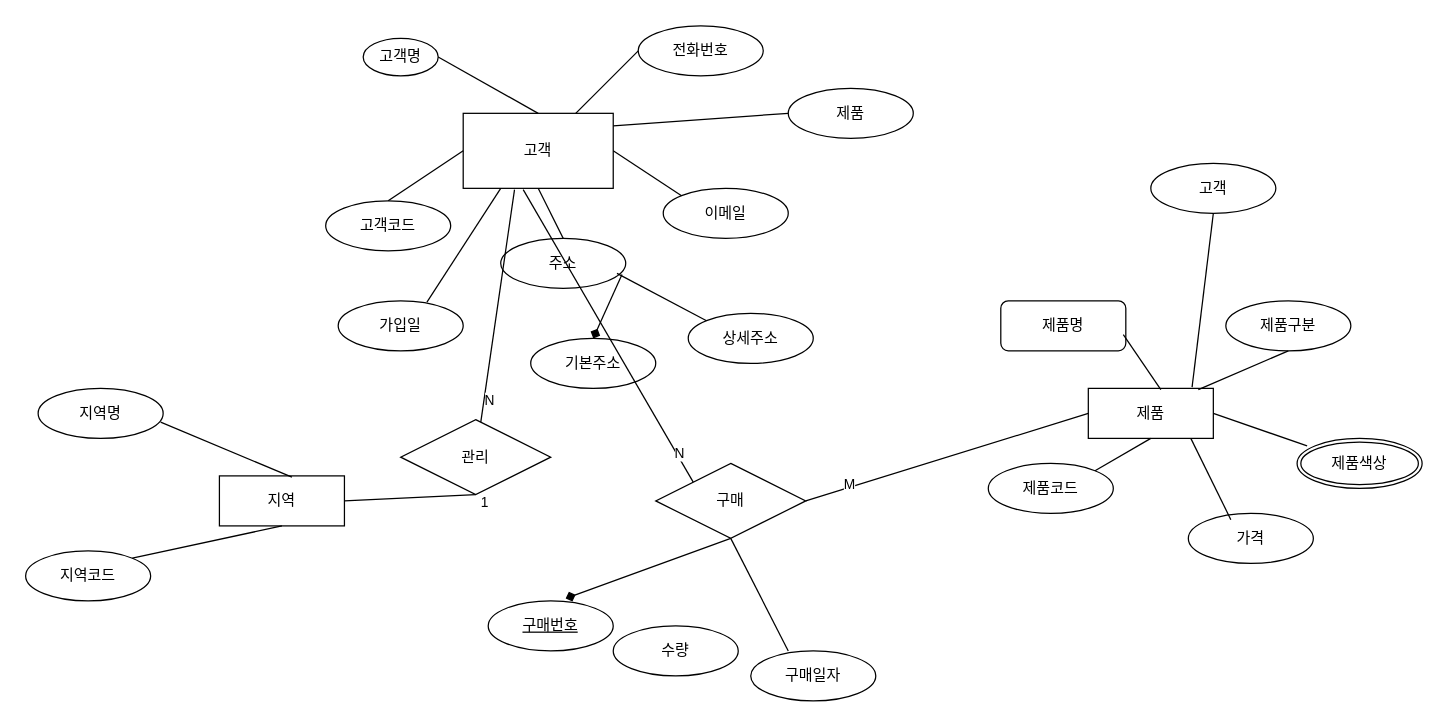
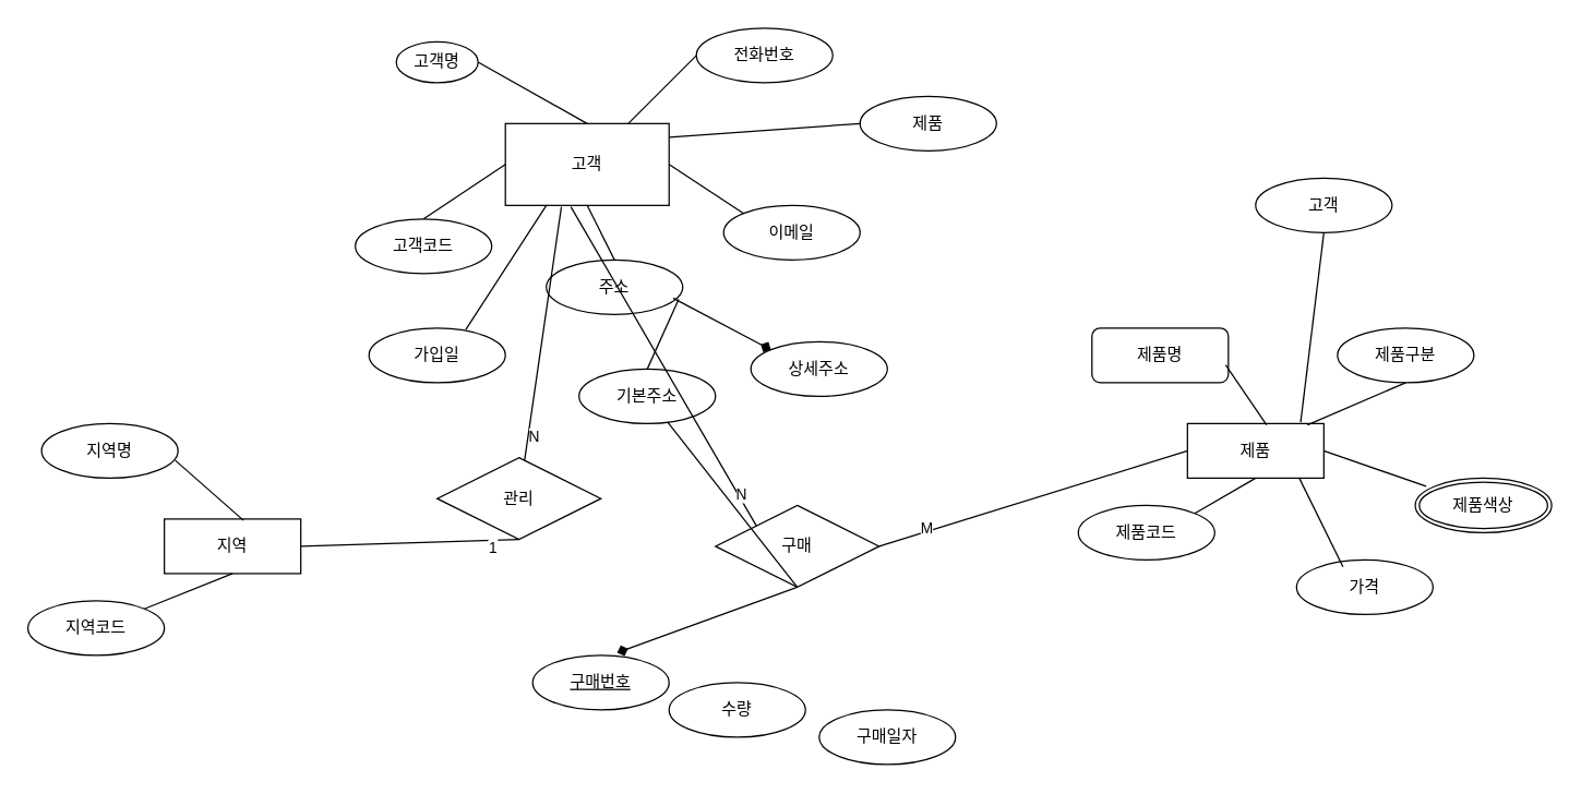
  <mxCell id="0" />
  <mxCell id="1" parent="0" />
  <mxCell id="2" value="고객" style="whiteSpace=wrap;html=1;align=center;" vertex="1" parent="1"><mxGeometry x="370" y="90" width="120" height="60" as="geometry" /></mxCell>
  <mxCell id="3" value="고객명" style="ellipse;whiteSpace=wrap;html=1;align=center;" vertex="1" parent="1"><mxGeometry x="290" y="30" width="60" height="30" as="geometry" /></mxCell>
  <mxCell id="4" value="" style="endArrow=none;html=1;rounded=0;entryX=0.5;entryY=0;entryDx=0;entryDy=0;exitX=1;exitY=0.5;exitDx=0;exitDy=0;" edge="1" parent="1" source="3" target="2"><mxGeometry relative="1" as="geometry"><mxPoint x="340" y="130" as="sourcePoint" /><mxPoint x="500" y="130" as="targetPoint" /></mxGeometry></mxCell>
  <mxCell id="5" value="전화번호" style="ellipse;whiteSpace=wrap;html=1;align=center;" vertex="1" parent="1"><mxGeometry x="510" y="20" width="100" height="40" as="geometry" /></mxCell>
  <mxCell id="6" value="" style="endArrow=none;html=1;rounded=0;entryX=0;entryY=0.5;entryDx=0;entryDy=0;exitX=0.75;exitY=0;exitDx=0;exitDy=0;" edge="1" parent="1" source="2" target="5"><mxGeometry relative="1" as="geometry"><mxPoint x="400" y="60" as="sourcePoint" /><mxPoint x="440" y="100" as="targetPoint" /></mxGeometry></mxCell>
  <mxCell id="7" value="고객코드" style="ellipse;whiteSpace=wrap;html=1;align=center;" vertex="1" parent="1"><mxGeometry x="260" y="160" width="100" height="40" as="geometry" /></mxCell>
  <mxCell id="8" value="이메일" style="ellipse;whiteSpace=wrap;html=1;align=center;" vertex="1" parent="1"><mxGeometry x="530" y="150" width="100" height="40" as="geometry" /></mxCell>
  <mxCell id="9" value="주소" style="ellipse;whiteSpace=wrap;html=1;align=center;" vertex="1" parent="1"><mxGeometry x="400" y="190" width="100" height="40" as="geometry" /></mxCell>
  <mxCell id="10" value="" style="endArrow=none;html=1;rounded=0;entryX=0;entryY=0;entryDx=0;entryDy=0;exitX=1;exitY=0.5;exitDx=0;exitDy=0;" edge="1" parent="1" source="2" target="8"><mxGeometry relative="1" as="geometry"><mxPoint x="440" y="100" as="sourcePoint" /><mxPoint x="520" y="50" as="targetPoint" /></mxGeometry></mxCell>
  <mxCell id="11" value="" style="endArrow=none;html=1;rounded=0;entryX=0.5;entryY=0;entryDx=0;entryDy=0;exitX=0.5;exitY=1;exitDx=0;exitDy=0;" edge="1" parent="1" source="2" target="9"><mxGeometry relative="1" as="geometry"><mxPoint x="500" y="130" as="sourcePoint" /><mxPoint x="545" y="166" as="targetPoint" /></mxGeometry></mxCell>
  <mxCell id="12" value="" style="endArrow=none;html=1;rounded=0;entryX=0;entryY=0.5;entryDx=0;entryDy=0;exitX=0.5;exitY=0;exitDx=0;exitDy=0;" edge="1" parent="1" source="7" target="2"><mxGeometry relative="1" as="geometry"><mxPoint x="440" y="160" as="sourcePoint" /><mxPoint x="450" y="200" as="targetPoint" /></mxGeometry></mxCell>
  <mxCell id="13" value="가입일" style="ellipse;whiteSpace=wrap;html=1;align=center;" vertex="1" parent="1"><mxGeometry x="270" y="240" width="100" height="40" as="geometry" /></mxCell>
  <mxCell id="14" value="" style="endArrow=none;html=1;rounded=0;entryX=0.71;entryY=0.025;entryDx=0;entryDy=0;exitX=0.25;exitY=1;exitDx=0;exitDy=0;entryPerimeter=0;" edge="1" parent="1" source="2" target="13"><mxGeometry relative="1" as="geometry"><mxPoint x="440" y="160" as="sourcePoint" /><mxPoint x="450" y="200" as="targetPoint" /></mxGeometry></mxCell>
  <mxCell id="15" value="기본주소" style="ellipse;whiteSpace=wrap;html=1;align=center;" vertex="1" parent="1"><mxGeometry x="424" y="270" width="100" height="40" as="geometry" /></mxCell>
  <mxCell id="16" value="상세주소" style="ellipse;whiteSpace=wrap;html=1;align=center;" vertex="1" parent="1"><mxGeometry x="550" y="250" width="100" height="40" as="geometry" /></mxCell>
- <mxCell id="17" value="" style="endArrow=none;html=1;rounded=0;entryX=0;entryY=0;entryDx=0;entryDy=0;exitX=0.93;exitY=0.7;exitDx=0;exitDy=0;exitPerimeter=0;" edge="1" parent="1" source="9" target="16"><mxGeometry relative="1" as="geometry"><mxPoint x="440" y="160" as="sourcePoint" /><mxPoint x="450" y="200" as="targetPoint" /></mxGeometry></mxCell>
- <mxCell id="18" value="" style="endArrow=diamond;html=1;rounded=0;entryX=0.5;entryY=0;entryDx=0;entryDy=0;exitX=0.97;exitY=0.725;exitDx=0;exitDy=0;exitPerimeter=0;" edge="1" parent="1" source="9" target="15"><mxGeometry relative="1" as="geometry"><mxPoint x="493" y="228" as="sourcePoint" /><mxPoint x="575" y="266" as="targetPoint" /></mxGeometry></mxCell>
- <mxCell id="19" value="지역" style="whiteSpace=wrap;html=1;align=center;" vertex="1" parent="1"><mxGeometry x="175" y="380" width="100" height="40" as="geometry" /></mxCell>
+ <mxCell id="17" value="" style="endArrow=diamond;html=1;rounded=0;entryX=0;entryY=0;entryDx=0;entryDy=0;exitX=0.93;exitY=0.7;exitDx=0;exitDy=0;exitPerimeter=0;" edge="1" parent="1" source="9" target="16"><mxGeometry relative="1" as="geometry"><mxPoint x="440" y="160" as="sourcePoint" /><mxPoint x="450" y="200" as="targetPoint" /></mxGeometry></mxCell>
+ <mxCell id="18" value="" style="endArrow=none;html=1;rounded=0;entryX=0.5;entryY=0;entryDx=0;entryDy=0;exitX=0.97;exitY=0.725;exitDx=0;exitDy=0;exitPerimeter=0;" edge="1" parent="1" source="9" target="15"><mxGeometry relative="1" as="geometry"><mxPoint x="493" y="228" as="sourcePoint" /><mxPoint x="575" y="266" as="targetPoint" /></mxGeometry></mxCell>
+ <mxCell id="19" value="지역" style="whiteSpace=wrap;html=1;align=center;" vertex="1" parent="1"><mxGeometry x="120" y="380" width="100" height="40" as="geometry" /></mxCell>
  <mxCell id="20" value="지역명" style="ellipse;whiteSpace=wrap;html=1;align=center;" vertex="1" parent="1"><mxGeometry x="30" y="310" width="100" height="40" as="geometry" /></mxCell>
  <mxCell id="21" value="" style="endArrow=none;html=1;rounded=0;entryX=0.58;entryY=0.025;entryDx=0;entryDy=0;exitX=0.98;exitY=0.675;exitDx=0;exitDy=0;entryPerimeter=0;exitPerimeter=0;" edge="1" parent="1" source="20" target="19"><mxGeometry relative="1" as="geometry"><mxPoint x="410" y="160" as="sourcePoint" /><mxPoint x="351" y="251" as="targetPoint" /></mxGeometry></mxCell>
  <mxCell id="22" value="지역코드" style="ellipse;whiteSpace=wrap;html=1;align=center;" vertex="1" parent="1"><mxGeometry x="20" y="440" width="100" height="40" as="geometry" /></mxCell>
  <mxCell id="23" value="" style="endArrow=none;html=1;rounded=0;entryX=0.5;entryY=1;entryDx=0;entryDy=0;exitX=1;exitY=0;exitDx=0;exitDy=0;" edge="1" parent="1" source="22" target="19"><mxGeometry relative="1" as="geometry"><mxPoint x="138" y="347" as="sourcePoint" /><mxPoint x="188" y="391" as="targetPoint" /></mxGeometry></mxCell>
  <mxCell id="24" value="제품" style="whiteSpace=wrap;html=1;align=center;" vertex="1" parent="1"><mxGeometry x="870" y="310" width="100" height="40" as="geometry" /></mxCell>
  <mxCell id="25" value="제품명" style="whiteSpace=wrap;html=1;align=center;rounded=1;" vertex="1" parent="1"><mxGeometry x="800" y="240" width="100" height="40" as="geometry" /></mxCell>
  <mxCell id="26" value="" style="endArrow=none;html=1;rounded=0;entryX=0.58;entryY=0.025;entryDx=0;entryDy=0;exitX=0.98;exitY=0.675;exitDx=0;exitDy=0;entryPerimeter=0;exitPerimeter=0;" edge="1" parent="1" source="25" target="24"><mxGeometry relative="1" as="geometry"><mxPoint x="1180" y="90" as="sourcePoint" /><mxPoint x="1121" y="181" as="targetPoint" /></mxGeometry></mxCell>
  <mxCell id="27" value="제품코드" style="ellipse;whiteSpace=wrap;html=1;align=center;" vertex="1" parent="1"><mxGeometry x="790" y="370" width="100" height="40" as="geometry" /></mxCell>
  <mxCell id="28" value="" style="endArrow=none;html=1;rounded=0;entryX=0.5;entryY=1;entryDx=0;entryDy=0;exitX=1;exitY=0;exitDx=0;exitDy=0;" edge="1" parent="1" source="27" target="24"><mxGeometry relative="1" as="geometry"><mxPoint x="908" y="277" as="sourcePoint" /><mxPoint x="958" y="321" as="targetPoint" /></mxGeometry></mxCell>
  <mxCell id="29" value="제품구분" style="ellipse;whiteSpace=wrap;html=1;align=center;" vertex="1" parent="1"><mxGeometry x="980" y="240" width="100" height="40" as="geometry" /></mxCell>
  <mxCell id="30" value="" style="endArrow=none;html=1;rounded=0;entryX=0.88;entryY=0.025;entryDx=0;entryDy=0;exitX=0.5;exitY=1;exitDx=0;exitDy=0;entryPerimeter=0;" edge="1" parent="1" source="29" target="24"><mxGeometry relative="1" as="geometry"><mxPoint x="908" y="277" as="sourcePoint" /><mxPoint x="958" y="321" as="targetPoint" /></mxGeometry></mxCell>
  <mxCell id="31" value="제품색상" style="ellipse;shape=doubleEllipse;margin=3;whiteSpace=wrap;html=1;align=center;" vertex="1" parent="1"><mxGeometry x="1037" y="350" width="100" height="40" as="geometry" /></mxCell>
  <mxCell id="32" value="" style="endArrow=none;html=1;rounded=0;entryX=1;entryY=0.5;entryDx=0;entryDy=0;exitX=0.08;exitY=0.15;exitDx=0;exitDy=0;exitPerimeter=0;" edge="1" parent="1" source="31" target="24"><mxGeometry relative="1" as="geometry"><mxPoint x="1040" y="290" as="sourcePoint" /><mxPoint x="988" y="321" as="targetPoint" /></mxGeometry></mxCell>
  <mxCell id="33" value="가격" style="ellipse;whiteSpace=wrap;html=1;align=center;" vertex="1" parent="1"><mxGeometry x="950" y="410" width="100" height="40" as="geometry" /></mxCell>
  <mxCell id="34" value="" style="endArrow=none;html=1;rounded=0;entryX=0.82;entryY=1;entryDx=0;entryDy=0;exitX=0.34;exitY=0.125;exitDx=0;exitDy=0;entryPerimeter=0;exitPerimeter=0;" edge="1" parent="1" source="33" target="24"><mxGeometry relative="1" as="geometry"><mxPoint x="1040" y="290" as="sourcePoint" /><mxPoint x="988" y="321" as="targetPoint" /></mxGeometry></mxCell>
  <mxCell id="35" value="제품" style="ellipse;whiteSpace=wrap;html=1;align=center;" vertex="1" parent="1"><mxGeometry x="630" y="70" width="100" height="40" as="geometry" /></mxCell>
  <mxCell id="36" value="" style="endArrow=none;html=1;rounded=0;entryX=0;entryY=0.5;entryDx=0;entryDy=0;" edge="1" parent="1" target="35"><mxGeometry relative="1" as="geometry"><mxPoint x="490" y="100" as="sourcePoint" /><mxPoint x="520" y="50" as="targetPoint" /></mxGeometry></mxCell>
  <mxCell id="37" value="고객" style="ellipse;whiteSpace=wrap;html=1;align=center;" vertex="1" parent="1"><mxGeometry x="920" y="130" width="100" height="40" as="geometry" /></mxCell>
  <mxCell id="38" value="" style="endArrow=none;html=1;rounded=0;entryX=0.83;entryY=-0.025;entryDx=0;entryDy=0;exitX=0.5;exitY=1;exitDx=0;exitDy=0;entryPerimeter=0;" edge="1" parent="1" source="37" target="24"><mxGeometry relative="1" as="geometry"><mxPoint x="1040" y="290" as="sourcePoint" /><mxPoint x="968" y="321" as="targetPoint" /></mxGeometry></mxCell>
  <mxCell id="39" value="관리" style="shape=rhombus;perimeter=rhombusPerimeter;whiteSpace=wrap;html=1;align=center;" vertex="1" parent="1"><mxGeometry x="320" y="335" width="120" height="60" as="geometry" /></mxCell>
  <mxCell id="40" value="" style="endArrow=none;html=1;rounded=0;entryX=0.342;entryY=1.017;entryDx=0;entryDy=0;entryPerimeter=0;" edge="1" parent="1" source="39" target="2"><mxGeometry relative="1" as="geometry"><mxPoint x="570" y="330" as="sourcePoint" /><mxPoint x="730" y="330" as="targetPoint" /></mxGeometry></mxCell>
  <mxCell id="41" value="N" style="edgeLabel;html=1;align=center;verticalAlign=middle;resizable=0;points=[];" vertex="1" connectable="0" parent="40"><mxGeometry x="-0.557" y="-1" relative="1" as="geometry"><mxPoint x="-1" y="24" as="offset" /></mxGeometry></mxCell>
  <mxCell id="42" value="" style="endArrow=none;html=1;rounded=0;entryX=0.5;entryY=1;entryDx=0;entryDy=0;exitX=1;exitY=0.5;exitDx=0;exitDy=0;" edge="1" parent="1" source="19" target="39"><mxGeometry relative="1" as="geometry"><mxPoint x="411" y="371" as="sourcePoint" /><mxPoint x="421" y="161" as="targetPoint" /></mxGeometry></mxCell>
  <mxCell id="43" value="1" style="edgeLabel;html=1;align=center;verticalAlign=middle;resizable=0;points=[];" vertex="1" connectable="0" parent="42"><mxGeometry x="0.061" y="-5" relative="1" as="geometry"><mxPoint x="55" y="-2" as="offset" /></mxGeometry></mxCell>
  <mxCell id="44" value="구매" style="shape=rhombus;perimeter=rhombusPerimeter;whiteSpace=wrap;html=1;align=center;" vertex="1" parent="1"><mxGeometry x="524" y="370" width="120" height="60" as="geometry" /></mxCell>
  <mxCell id="45" value="구매번호" style="ellipse;whiteSpace=wrap;html=1;align=center;fontStyle=4;" vertex="1" parent="1"><mxGeometry x="390" y="480" width="100" height="40" as="geometry" /></mxCell>
  <mxCell id="46" value="수량" style="ellipse;whiteSpace=wrap;html=1;align=center;" vertex="1" parent="1"><mxGeometry x="490" y="500" width="100" height="40" as="geometry" /></mxCell>
  <mxCell id="47" value="구매일자" style="ellipse;whiteSpace=wrap;html=1;align=center;" vertex="1" parent="1"><mxGeometry x="600" y="520" width="100" height="40" as="geometry" /></mxCell>
  <mxCell id="48" value="" style="endArrow=diamond;html=1;rounded=0;exitX=0.5;exitY=1;exitDx=0;exitDy=0;entryX=0.62;entryY=-0.05;entryDx=0;entryDy=0;entryPerimeter=0;" edge="1" parent="1" source="44" target="45"><mxGeometry relative="1" as="geometry"><mxPoint x="570" y="330" as="sourcePoint" /><mxPoint x="730" y="330" as="targetPoint" /></mxGeometry></mxCell>
- <mxCell id="49" value="" style="endArrow=none;html=1;rounded=0;exitX=0.5;exitY=1;exitDx=0;exitDy=0;entryX=0.3;entryY=0;entryDx=0;entryDy=0;entryPerimeter=0;" edge="1" parent="1" source="44" target="47"><mxGeometry relative="1" as="geometry"><mxPoint x="500" y="450" as="sourcePoint" /><mxPoint x="539" y="514" as="targetPoint" /></mxGeometry></mxCell>
+ <mxCell id="49" value="" style="endArrow=none;html=1;rounded=0;exitX=0.5;exitY=1;exitDx=0;exitDy=0;" edge="1" parent="1" source="44" target="15"><mxGeometry relative="1" as="geometry"><mxPoint x="500" y="450" as="sourcePoint" /><mxPoint x="539" y="514" as="targetPoint" /></mxGeometry></mxCell>
  <mxCell id="50" value="" style="endArrow=none;html=1;rounded=0;exitX=0.4;exitY=1.017;exitDx=0;exitDy=0;exitPerimeter=0;entryX=0;entryY=0;entryDx=0;entryDy=0;" edge="1" parent="1" source="2" target="44"><mxGeometry relative="1" as="geometry"><mxPoint x="570" y="330" as="sourcePoint" /><mxPoint x="730" y="330" as="targetPoint" /></mxGeometry></mxCell>
  <mxCell id="51" value="N" style="edgeLabel;html=1;align=center;verticalAlign=middle;resizable=0;points=[];" vertex="1" connectable="0" parent="50"><mxGeometry x="0.814" y="2" relative="1" as="geometry"><mxPoint as="offset" /></mxGeometry></mxCell>
  <mxCell id="52" value="" style="endArrow=none;html=1;rounded=0;exitX=0;exitY=0.5;exitDx=0;exitDy=0;entryX=1;entryY=0.5;entryDx=0;entryDy=0;" edge="1" parent="1" source="24" target="44"><mxGeometry relative="1" as="geometry"><mxPoint x="428" y="161" as="sourcePoint" /><mxPoint x="550" y="410" as="targetPoint" /></mxGeometry></mxCell>
  <mxCell id="53" value="M" style="edgeLabel;html=1;align=center;verticalAlign=middle;resizable=0;points=[];" vertex="1" connectable="0" parent="52"><mxGeometry x="0.689" y="-3" relative="1" as="geometry"><mxPoint as="offset" /></mxGeometry></mxCell>
